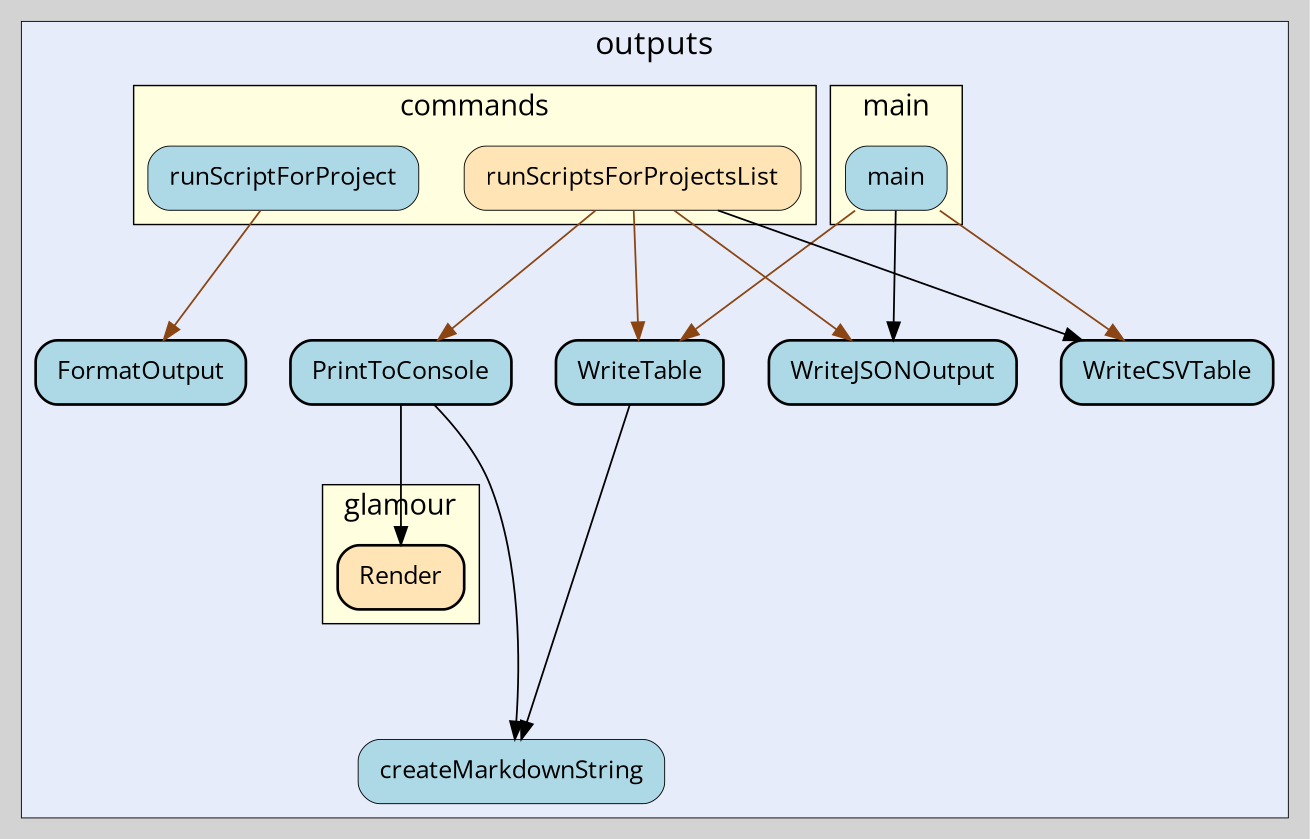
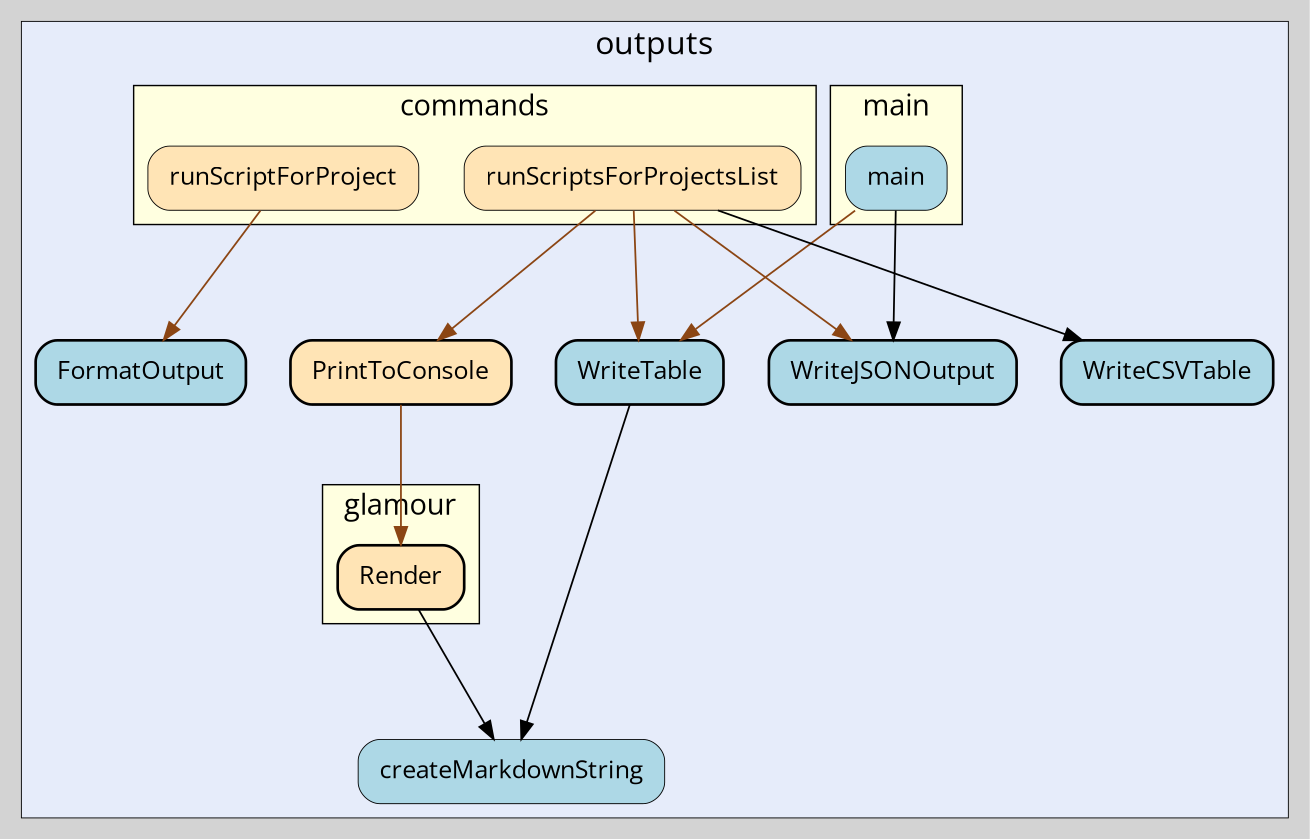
  digraph {
    bgcolor=lightgray
    fontname="Open Sans"
    fontsize=14
    labeljust=l
    nodesep=0.35
    penwidth=0.5
    rankdir=TB
    style=solid
    node [fillcolor=lightblue fontname="Open Sans" margin="0.16,0.0" penwidth=1.5 shape=box style="filled,rounded"]
    edge [color=saddlebrown fontname="Open Sans" minlen=2]
    n1 [fillcolor=moccasin label=Render]
    n2 [label=main penwidth=0.5]
-   n3 [label=runScriptForProject penwidth=0.5]
+   n3 [fillcolor=moccasin label=runScriptForProject penwidth=0.5]
    n4 [fillcolor=moccasin label=runScriptsForProjectsList penwidth=0.5]
    n5 [label=FormatOutput]
-   n6 [label=PrintToConsole]
+   n6 [fillcolor=moccasin label=PrintToConsole]
    n7 [label=createMarkdownString penwidth=0.5]
    n8 [label=WriteTable]
    n9 [label=WriteCSVTable]
    n10 [label=WriteJSONOutput]
    subgraph cluster_1 {
      bgcolor="#e6ecfa"
      fontsize=18
      label=outputs
      labeljust=c
      labelloc=t
      n5
      n6
      n7
      n8
      n9
      n10
      subgraph cluster_2 {
        bgcolor="#e6ecfa"
        fillcolor=lightyellow
        fontsize=16
        label=glamour
        labeljust=c
        labelloc=t
        penwidth=0.8
        rank=sink
        style=filled
        n1
      }
      subgraph cluster_3 {
        bgcolor="#e6ecfa"
        fillcolor=lightyellow
        fontsize=16
        label=main
        labeljust=c
        labelloc=t
        penwidth=0.8
        rank=sink
        style=filled
        n2
      }
      subgraph cluster_4 {
        bgcolor="#e6ecfa"
        fillcolor=lightyellow
        fontsize=16
        label=commands
        labeljust=c
        labelloc=t
        penwidth=0.8
        rank=sink
        style=filled
        n3
        n4
      }
    }
    n2 -> n8
-   n2 -> n9
    n2 -> n10 [color=black]
    n3 -> n5
    n4 -> n6
    n4 -> n8
    n4 -> n9 [color=black]
    n4 -> n10
-   n6 -> n1 [color=black]
-   n6 -> n7 [color=""]
+   n6 -> n1
+   n1 -> n7 [color=""]
    n8 -> n7 [color=""]
  }
